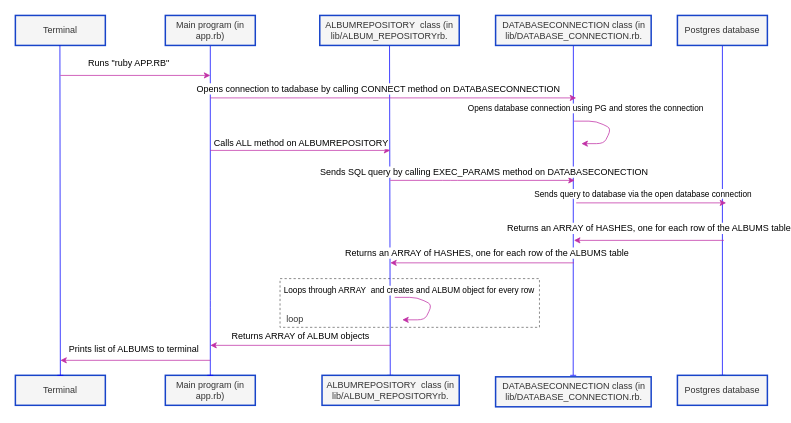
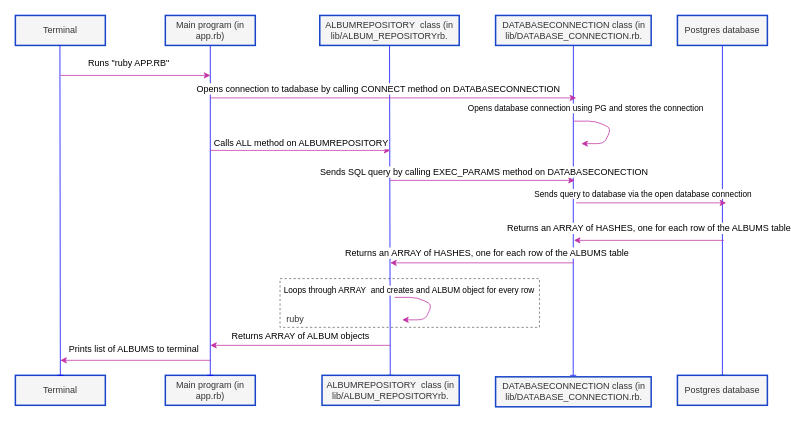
  <mxCell id="0" />
  <mxCell id="1" parent="0" />
- <mxCell id="2" value="&lt;br&gt;&lt;br&gt;&lt;br&gt;&amp;nbsp; loop" style="whiteSpace=wrap;html=1;rounded=0;labelBackgroundColor=#FFFFFF;strokeColor=#666666;strokeWidth=1;fontColor=#333333;fillColor=#FFFFFF;align=left;dashed=1;" vertex="1" parent="1"><mxGeometry x="373" y="371" width="346" height="65" as="geometry" /></mxCell>
+ <mxCell id="2" value="&lt;br&gt;&lt;br&gt;&lt;br&gt;&amp;nbsp; ruby" style="whiteSpace=wrap;html=1;rounded=0;labelBackgroundColor=#FFFFFF;strokeColor=#666666;strokeWidth=1;fontColor=#333333;fillColor=#FFFFFF;align=left;dashed=1;" vertex="1" parent="1"><mxGeometry x="373" y="371" width="346" height="65" as="geometry" /></mxCell>
  <mxCell id="3" value="Terminal" style="whiteSpace=wrap;html=1;fillColor=#f5f5f5;fontColor=#333333;strokeColor=#1844c9;strokeWidth=2;" parent="1" vertex="1"><mxGeometry y="20" width="120" height="40" as="geometry" x="20" /></mxCell>
  <mxCell id="4" value="Terminal" style="whiteSpace=wrap;html=1;fillColor=#f5f5f5;fontColor=#333333;strokeColor=#1844c9;strokeWidth=2;" parent="1" vertex="1"><mxGeometry y="500" width="120" height="40" as="geometry" x="20" /></mxCell>
  <mxCell id="5" value="Main program (in app.rb)" style="whiteSpace=wrap;html=1;fillColor=#f5f5f5;fontColor=#333333;strokeColor=#1844c9;strokeWidth=2;" parent="1" vertex="1"><mxGeometry x="220" y="500" width="120" height="40" as="geometry" /></mxCell>
  <mxCell id="6" style="edgeStyle=none;html=1;endArrow=baseDash;endFill=0;strokeColor=#0000FF;entryX=0.5;entryY=0;entryDx=0;entryDy=0;" parent="1" source="7" edge="1"><mxGeometry relative="1" as="geometry"><mxPoint x="520" y="500" as="targetPoint" /></mxGeometry></mxCell>
  <mxCell id="7" value="ALBUMREPOSITORY&amp;nbsp; class (in lib/ALBUM_REPOSITORYrb." style="whiteSpace=wrap;html=1;fillColor=#f5f5f5;fontColor=#333333;strokeColor=#1844c9;strokeWidth=2;" parent="1" vertex="1"><mxGeometry x="426" y="20" width="186" height="40" as="geometry" /></mxCell>
  <mxCell id="8" style="edgeStyle=none;html=1;endArrow=baseDash;endFill=0;strokeColor=#0000FF;" parent="1" source="9" edge="1"><mxGeometry relative="1" as="geometry"><mxPoint x="764" y="500" as="targetPoint" /></mxGeometry></mxCell>
  <mxCell id="9" value="DATABASECONNECTION class (in lib/DATABASE_CONNECTION.rb." style="whiteSpace=wrap;html=1;fillColor=#f5f5f5;fontColor=#333333;strokeColor=#1844c9;strokeWidth=2;" parent="1" vertex="1"><mxGeometry x="660.5" y="20" width="207.5" height="40" as="geometry" /></mxCell>
  <mxCell id="10" style="edgeStyle=none;html=1;entryX=0.5;entryY=0;entryDx=0;entryDy=0;endArrow=baseDash;endFill=0;strokeColor=#0000FF;" parent="1" source="11" target="12" edge="1"><mxGeometry relative="1" as="geometry"><mxPoint x="933" y="430" as="targetPoint" /></mxGeometry></mxCell>
  <mxCell id="11" value="Postgres database" style="whiteSpace=wrap;html=1;fillColor=#f5f5f5;fontColor=#333333;strokeColor=#1844c9;strokeWidth=2;" parent="1" vertex="1"><mxGeometry x="903" y="20" width="120" height="40" as="geometry" /></mxCell>
  <mxCell id="12" value="Postgres database" style="whiteSpace=wrap;html=1;fillColor=#f5f5f5;fontColor=#333333;strokeColor=#1844c9;strokeWidth=2;" parent="1" vertex="1"><mxGeometry x="903" y="500" width="120" height="40" as="geometry" /></mxCell>
  <mxCell id="13" style="edgeStyle=none;html=1;entryX=0.5;entryY=0;entryDx=0;entryDy=0;fontSize=12;fontColor=#F0F0F0;endArrow=baseDash;endFill=0;strokeColor=#0000FF;" parent="1" source="14" target="5" edge="1"><mxGeometry relative="1" as="geometry"><Array as="points"><mxPoint x="280" y="400" /></Array></mxGeometry></mxCell>
  <mxCell id="14" value="Main program (in app.rb)" style="whiteSpace=wrap;html=1;fontSize=12;fontColor=#333333;rounded=0;fillColor=#f5f5f5;strokeColor=#1844c9;strokeWidth=2;" parent="1" vertex="1"><mxGeometry x="220" y="20" width="120" height="40" as="geometry" /></mxCell>
  <mxCell id="15" value="" style="edgeStyle=none;orthogonalLoop=1;jettySize=auto;html=1;fontSize=12;fontColor=#F0F0F0;entryX=0.5;entryY=0;entryDx=0;entryDy=0;endArrow=baseDash;endFill=0;strokeColor=#0000FF;" parent="1" target="4" edge="1"><mxGeometry width="80" relative="1" as="geometry"><mxPoint x="79.41" y="60" as="sourcePoint" /><mxPoint x="79.41" y="360" as="targetPoint" /><Array as="points" /></mxGeometry></mxCell>
  <mxCell id="16" value="" style="edgeStyle=none;orthogonalLoop=1;jettySize=auto;html=1;fontSize=12;fontColor=#F0F0F0;endArrow=classic;endFill=1;strokeColor=#c12fa6;" parent="1" edge="1"><mxGeometry x="-0.059" y="20" width="80" relative="1" as="geometry"><mxPoint x="80" y="100" as="sourcePoint" /><mxPoint x="280" y="100" as="targetPoint" /><Array as="points" /><mxPoint as="offset" /></mxGeometry></mxCell>
  <mxCell id="17" value="&lt;span style=&quot;font-size: 12px;&quot;&gt;Runs &quot;ruby APP.RB&quot;&lt;/span&gt;" style="edgeLabel;html=1;align=center;verticalAlign=middle;resizable=0;points=[];labelBackgroundColor=#FFFFFF;fontColor=#000000;" parent="16" vertex="1" connectable="0"><mxGeometry x="-0.098" relative="1" as="geometry"><mxPoint y="-17" as="offset" /></mxGeometry></mxCell>
  <mxCell id="18" value="" style="edgeStyle=none;orthogonalLoop=1;jettySize=auto;html=1;fontSize=12;fontColor=#F0F0F0;endArrow=classic;endFill=1;strokeColor=#c12fa6;" parent="1" edge="1"><mxGeometry width="80" relative="1" as="geometry"><mxPoint x="280" y="480" as="sourcePoint" /><mxPoint x="80" y="480" as="targetPoint" /><Array as="points" /></mxGeometry></mxCell>
  <mxCell id="19" value="Prints list of ALBUMS to terminal" style="edgeLabel;html=1;align=center;verticalAlign=middle;resizable=0;points=[];fontSize=12;fontColor=#000000;labelBackgroundColor=#FFFFFF;" parent="18" vertex="1" connectable="0"><mxGeometry x="0.302" y="-3.99" relative="1" as="geometry"><mxPoint x="27" y="-12" as="offset" /></mxGeometry></mxCell>
  <mxCell id="20" value="" style="edgeStyle=none;orthogonalLoop=1;jettySize=auto;html=1;fontSize=12;fontColor=#F0F0F0;endArrow=classic;endFill=1;strokeColor=#c12fa6;" parent="1" edge="1"><mxGeometry width="80" relative="1" as="geometry"><mxPoint x="280" y="130" as="sourcePoint" /><mxPoint x="768" y="130" as="targetPoint" /><Array as="points" /></mxGeometry></mxCell>
  <mxCell id="21" value="Opens connection to tadabase by calling CONNECT method on DATABASECONNECTION" style="edgeLabel;html=1;align=center;verticalAlign=middle;resizable=0;points=[];fontSize=12;fontColor=#000000;labelBackgroundColor=#FFFFFF;" parent="20" vertex="1" connectable="0"><mxGeometry x="-0.331" y="-1" relative="1" as="geometry"><mxPoint x="60" y="-14" as="offset" /></mxGeometry></mxCell>
  <mxCell id="22" value="" style="edgeStyle=none;orthogonalLoop=1;jettySize=auto;html=1;fontSize=12;fontColor=#F0F0F0;endArrow=classic;endFill=1;strokeColor=#c12fa6;" parent="1" edge="1"><mxGeometry width="80" relative="1" as="geometry"><mxPoint x="280" y="200" as="sourcePoint" /><mxPoint x="520" y="200" as="targetPoint" /><Array as="points" /></mxGeometry></mxCell>
  <mxCell id="23" value="Calls ALL method on ALBUMREPOSITORY" style="edgeLabel;html=1;align=center;verticalAlign=middle;resizable=0;points=[];fontSize=12;fontColor=#000000;labelBackgroundColor=#FFFFFF;" parent="22" vertex="1" connectable="0"><mxGeometry x="0.352" y="-1" relative="1" as="geometry"><mxPoint x="-42" y="-11" as="offset" /></mxGeometry></mxCell>
  <mxCell id="24" value="" style="edgeStyle=none;orthogonalLoop=1;jettySize=auto;html=1;fontSize=12;fontColor=#F0F0F0;endArrow=classic;endFill=1;strokeColor=#c12fa6;" parent="1" edge="1"><mxGeometry width="80" relative="1" as="geometry"><mxPoint x="520" y="460" as="sourcePoint" /><mxPoint x="280" y="460" as="targetPoint" /><Array as="points" /></mxGeometry></mxCell>
  <mxCell id="25" value="Returns ARRAY of ALBUM objects" style="edgeLabel;html=1;align=center;verticalAlign=middle;resizable=0;points=[];fontSize=12;fontColor=#000000;labelBackgroundColor=#FFFFFF;" parent="24" vertex="1" connectable="0"><mxGeometry x="0.015" y="-2" relative="1" as="geometry"><mxPoint x="1" y="-11" as="offset" /></mxGeometry></mxCell>
  <mxCell id="26" value="" style="edgeStyle=none;orthogonalLoop=1;jettySize=auto;html=1;fontSize=12;fontColor=#F0F0F0;endArrow=classic;endFill=1;strokeColor=#c12fa6;" parent="1" edge="1"><mxGeometry width="80" relative="1" as="geometry"><mxPoint x="520" y="240" as="sourcePoint" /><mxPoint x="766" y="240" as="targetPoint" /><Array as="points"><mxPoint x="600" y="240" /></Array></mxGeometry></mxCell>
  <mxCell id="27" value="Sends SQL query by calling EXEC_PARAMS method on DATABASECONECTION" style="edgeLabel;html=1;align=center;verticalAlign=middle;resizable=0;points=[];fontSize=12;fontColor=#000000;labelBackgroundColor=#FFFFFF;" parent="26" vertex="1" connectable="0"><mxGeometry x="-0.354" y="-1" relative="1" as="geometry"><mxPoint x="45" y="-13" as="offset" /></mxGeometry></mxCell>
  <mxCell id="28" value="" style="edgeStyle=none;orthogonalLoop=1;jettySize=auto;html=1;fontSize=12;fontColor=#F0F0F0;endArrow=classic;endFill=1;strokeColor=#c12fa6;" parent="1" edge="1"><mxGeometry width="80" relative="1" as="geometry"><mxPoint x="765" y="350" as="sourcePoint" /><mxPoint x="520" y="350" as="targetPoint" /><Array as="points" /></mxGeometry></mxCell>
  <mxCell id="29" value="Returns an ARRAY of HASHES, one for each row of the ALBUMS table" style="edgeLabel;html=1;align=center;verticalAlign=middle;resizable=0;points=[];fontSize=12;fontColor=#000000;labelBackgroundColor=#FFFFFF;" parent="28" vertex="1" connectable="0"><mxGeometry x="-0.24" relative="1" as="geometry"><mxPoint x="-24" y="-14" as="offset" /></mxGeometry></mxCell>
  <mxCell id="30" value="" style="edgeStyle=none;orthogonalLoop=1;jettySize=auto;html=1;strokeColor=#c12fa6;" parent="1" edge="1"><mxGeometry width="80" relative="1" as="geometry"><mxPoint x="768" y="270" as="sourcePoint" /><mxPoint x="968" y="270" as="targetPoint" /><Array as="points" /></mxGeometry></mxCell>
  <mxCell id="31" value="Sends query to database via the open database connection" style="edgeLabel;html=1;align=center;verticalAlign=middle;resizable=0;points=[];fontColor=#000000;labelBackgroundColor=#FFFFFF;" parent="30" vertex="1" connectable="0"><mxGeometry x="-0.303" y="-2" relative="1" as="geometry"><mxPoint x="18" y="-15" as="offset" /></mxGeometry></mxCell>
  <mxCell id="32" value="" style="edgeStyle=none;orthogonalLoop=1;jettySize=auto;html=1;strokeColor=#c12fa6;" parent="1" edge="1"><mxGeometry width="80" relative="1" as="geometry"><mxPoint x="965" y="320" as="sourcePoint" /><mxPoint x="765" y="320" as="targetPoint" /><Array as="points" /></mxGeometry></mxCell>
  <mxCell id="33" value="&lt;span style=&quot;color: rgba(0, 0, 0, 0); font-family: monospace; font-size: 0px; text-align: start; background-color: rgb(42, 37, 47);&quot;&gt;%3CmxGraphModel%3E%3Croot%3E%3CmxCell%20id%3D%220%22%2F%3E%3CmxCell%20id%3D%221%22%20parent%3D%220%22%2F%3E%3CmxCell%20id%3D%222%22%20value%3D%22Returns%20an%20____%20of%20___%2C%20one%20for%20each%20row%20of%20the%20____%20table%22%20style%3D%22edgeLabel%3Bhtml%3D1%3Balign%3Dcenter%3BverticalAlign%3Dmiddle%3Bresizable%3D0%3Bpoints%3D%5B%5D%3BfontSize%3D12%3BfontColor%3D%23F0F0F0%3B%22%20vertex%3D%221%22%20connectable%3D%220%22%20parent%3D%221%22%3E%3CmxGeometry%20x%3D%22599.75%22%20y%3D%22786%22%20as%3D%22geometry%22%2F%3E%3C%2FmxCell%3E%3C%2Froot%3E%3C%2FmxGraphModel%3E&lt;/span&gt;" style="edgeLabel;html=1;align=center;verticalAlign=middle;resizable=0;points=[];" parent="32" vertex="1" connectable="0"><mxGeometry x="0.289" y="-2" relative="1" as="geometry"><mxPoint as="offset" /></mxGeometry></mxCell>
  <mxCell id="34" value="&lt;span style=&quot;font-size: 12px;&quot;&gt;Returns an ARRAY of HASHES, one for each row of the ALBUMS table&lt;/span&gt;" style="edgeLabel;html=1;align=center;verticalAlign=middle;resizable=0;points=[];fontColor=#000000;labelBackgroundColor=#FFFFFF;fontSize=12;spacing=2;spacingBottom=-7;" parent="32" vertex="1" connectable="0"><mxGeometry x="0.108" y="-2" relative="1" as="geometry"><mxPoint x="10" y="-18" as="offset" /></mxGeometry></mxCell>
  <mxCell id="35" value="" style="edgeStyle=none;orthogonalLoop=1;jettySize=auto;html=1;rounded=1;shadow=0;strokeColor=#c12fa6;" parent="1" edge="1"><mxGeometry width="80" relative="1" as="geometry"><mxPoint x="526" y="396" as="sourcePoint" /><mxPoint x="536" y="426" as="targetPoint" /><Array as="points"><mxPoint x="556" y="396" /><mxPoint x="576" y="406" /><mxPoint x="566" y="426" /></Array></mxGeometry></mxCell>
  <mxCell id="36" value="Loops through ARRAY&amp;nbsp; and creates and ALBUM object for every row" style="edgeLabel;html=1;align=center;verticalAlign=middle;resizable=0;points=[];shadow=0;fontColor=#000000;labelBackgroundColor=#FFFFFF;" parent="35" vertex="1" connectable="0"><mxGeometry x="-0.685" y="-4" relative="1" as="geometry"><mxPoint x="2" y="-14" as="offset" /></mxGeometry></mxCell>
  <mxCell id="37" value="" style="edgeStyle=none;orthogonalLoop=1;jettySize=auto;html=1;rounded=1;strokeColor=#c12fa6;" parent="1" edge="1"><mxGeometry width="80" relative="1" as="geometry"><mxPoint x="765" y="161" as="sourcePoint" /><mxPoint x="775" y="191" as="targetPoint" /><Array as="points"><mxPoint x="795" y="161" /><mxPoint x="815" y="171" /><mxPoint x="805" y="191" /></Array></mxGeometry></mxCell>
  <mxCell id="38" value="Opens database connection using PG and stores the connection&amp;nbsp;" style="edgeLabel;html=1;align=center;verticalAlign=middle;resizable=0;points=[];fontColor=#000000;labelBackgroundColor=#FFFFFF;" parent="37" vertex="1" connectable="0"><mxGeometry x="-0.685" y="-4" relative="1" as="geometry"><mxPoint y="-22" as="offset" /></mxGeometry></mxCell>
  <mxCell id="39" value="ALBUMREPOSITORY&amp;nbsp; class (in lib/ALBUM_REPOSITORYrb." style="whiteSpace=wrap;html=1;fillColor=#f5f5f5;fontColor=#333333;strokeColor=#1844c9;strokeWidth=2;" vertex="1" parent="1"><mxGeometry x="429" y="500" width="183" height="40" as="geometry" /></mxCell>
  <mxCell id="40" value="DATABASECONNECTION class (in lib/DATABASE_CONNECTION.rb." style="whiteSpace=wrap;html=1;fillColor=#f5f5f5;fontColor=#333333;strokeColor=#1844c9;strokeWidth=2;" vertex="1" parent="1"><mxGeometry x="660.5" y="502" width="207.5" height="40" as="geometry" /></mxCell>
